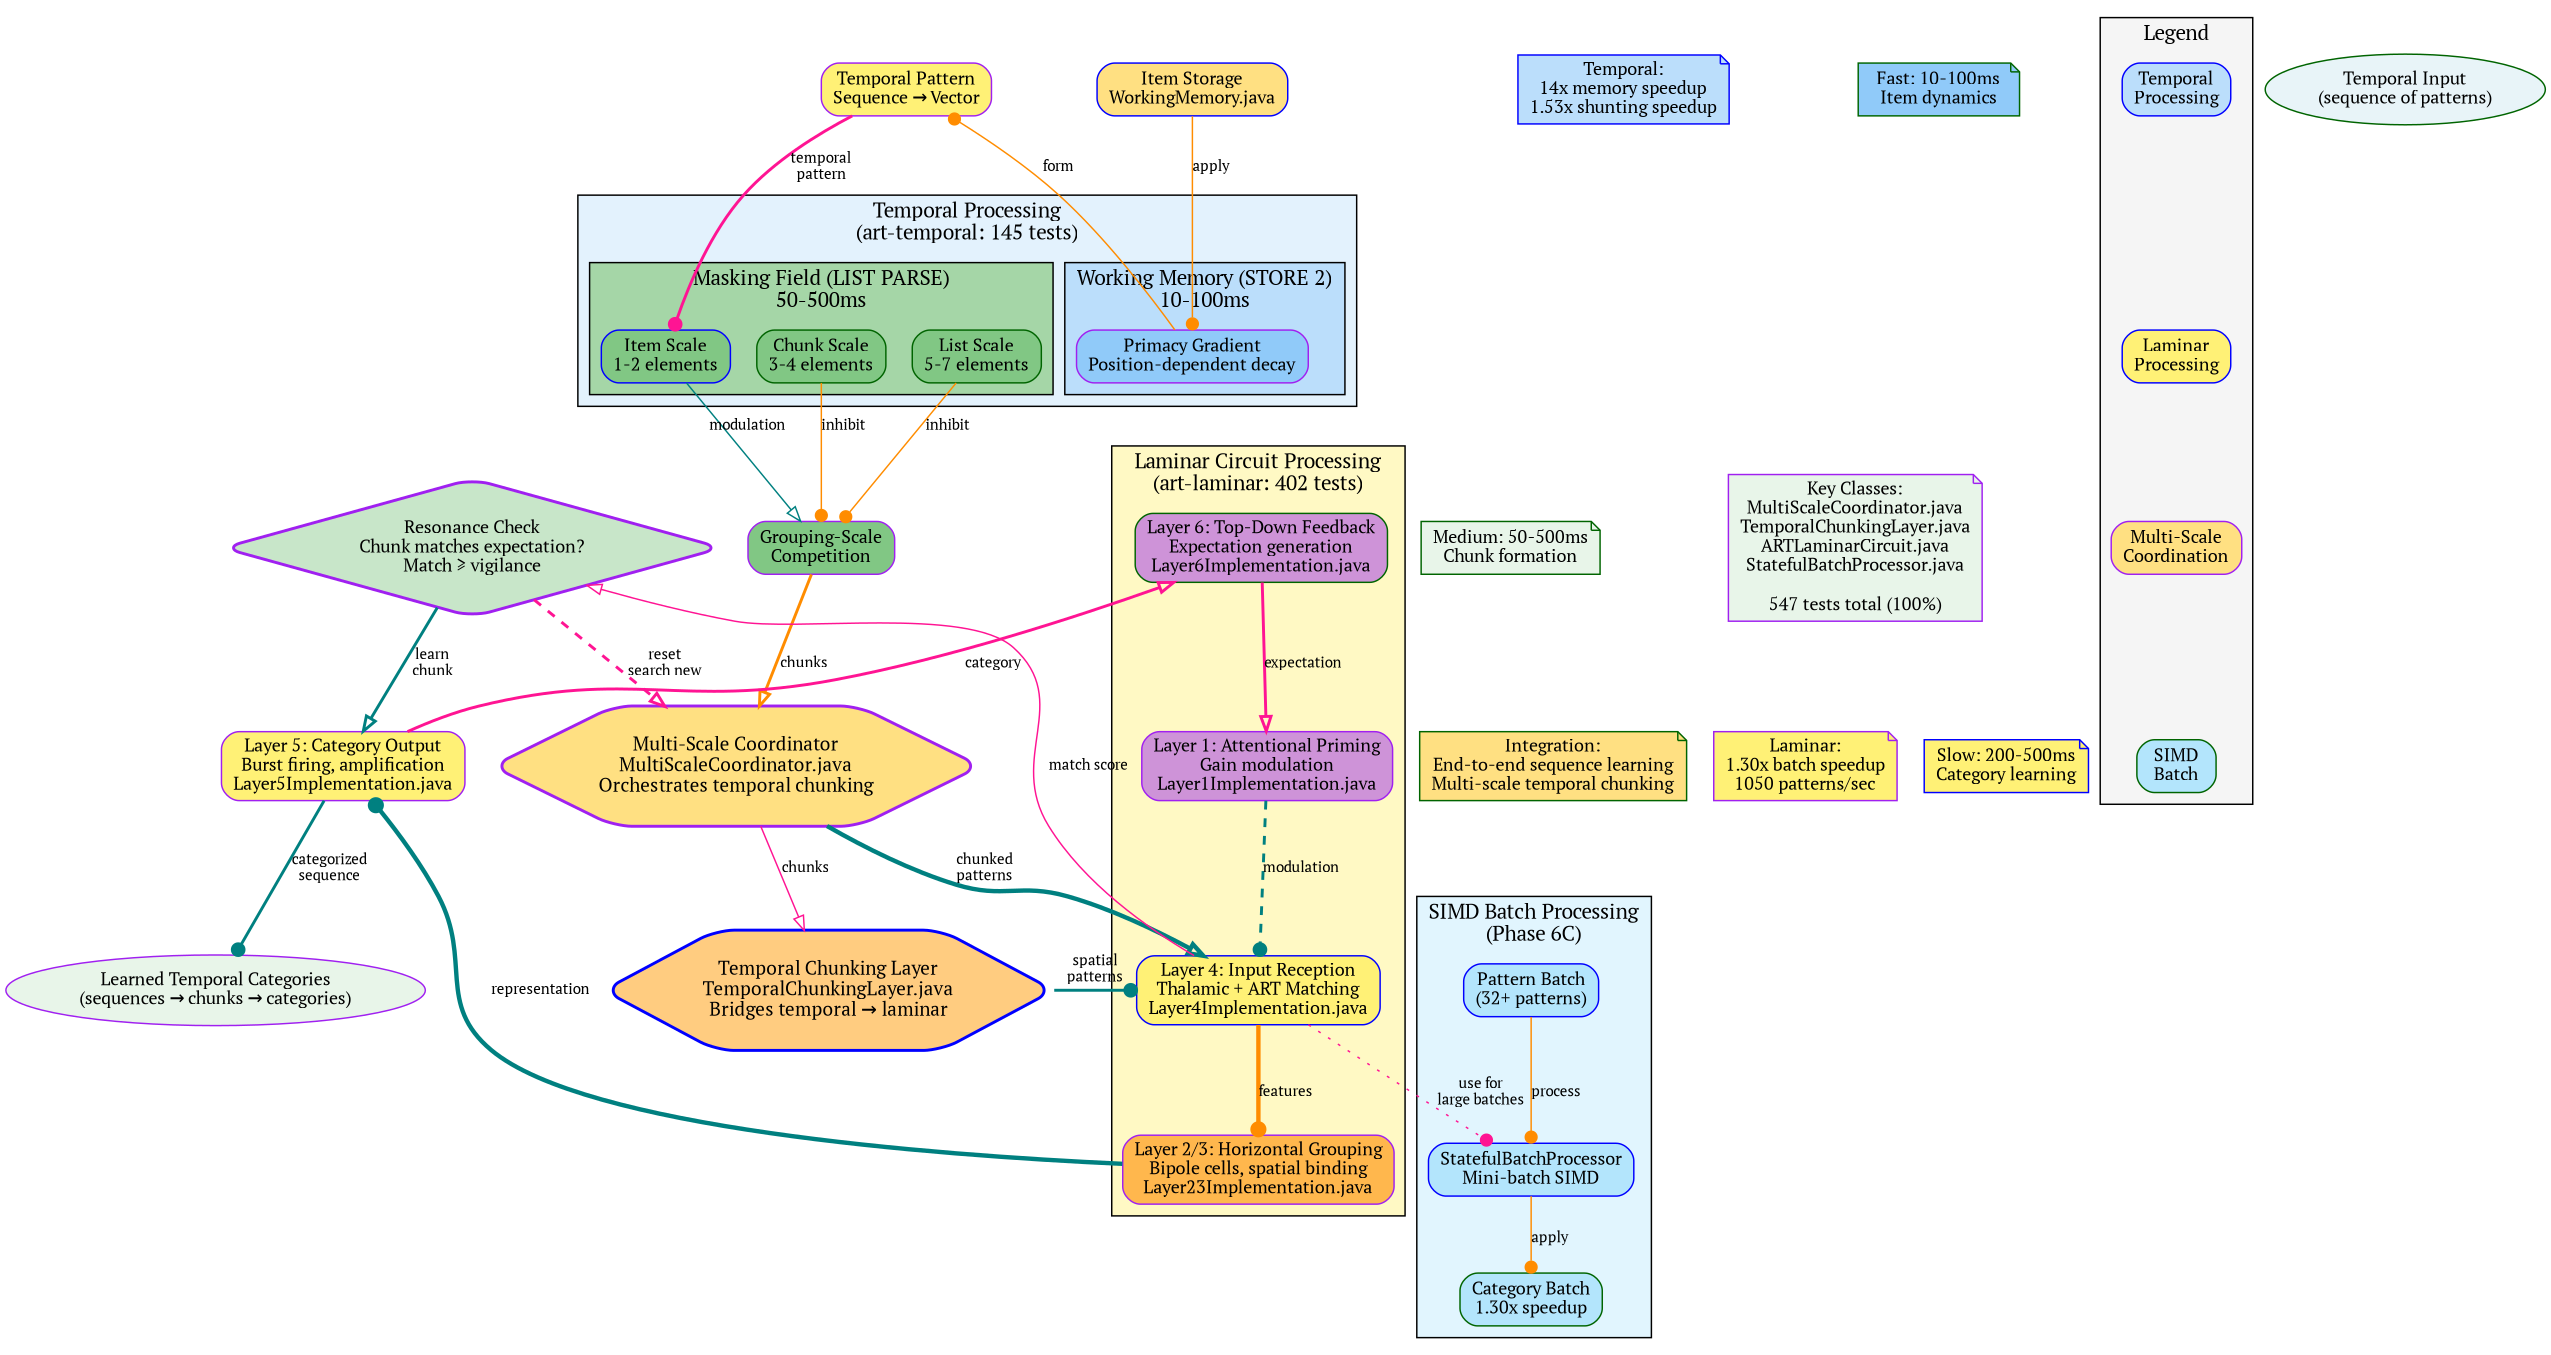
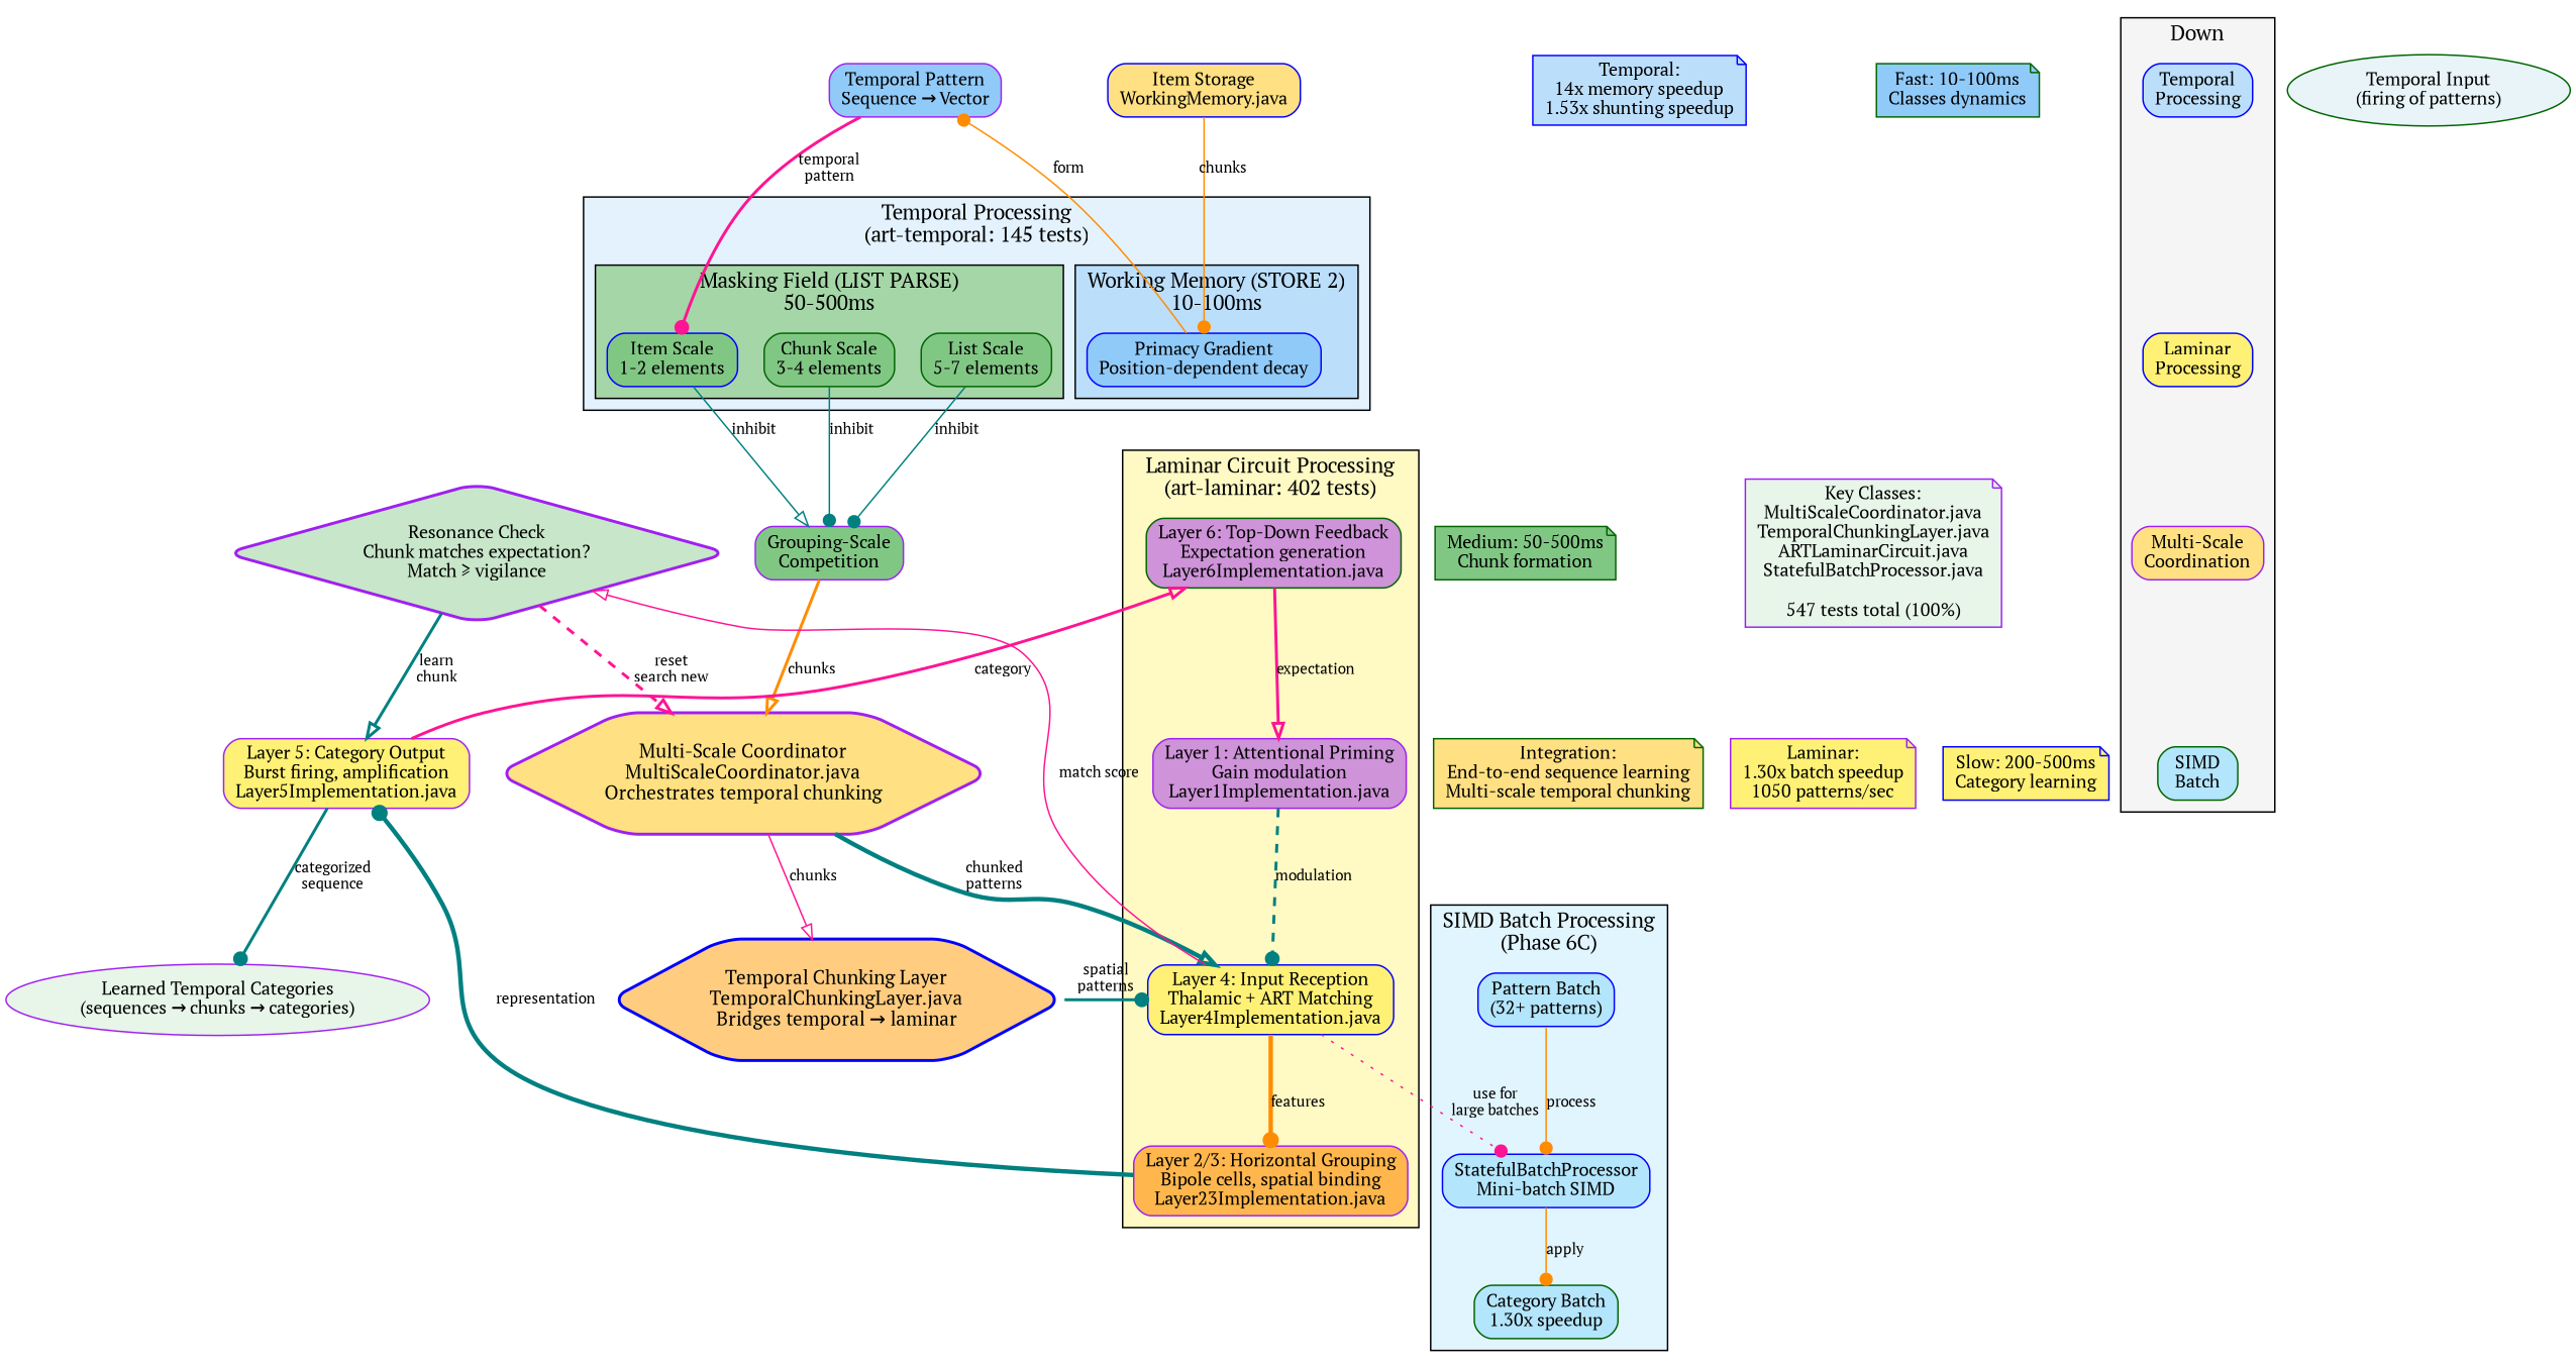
  digraph {
    fontname="PT Serif"
    rankdir=TB
    node [color=blue fillcolor="#81C784" fontname="PT Serif" fontsize=12 shape=box style="rounded,filled"]
    edge [arrowhead=dot color=teal fontname="PT Serif" fontsize=10]
    n1 [fillcolor="#FFE082" label="Item Storage\nWorkingMemory.java"]
    n2 [fillcolor="#BBDEFB" label="Temporal:\n14x memory speedup\n1.53x shunting speedup" shape=note]
-   n3 [color=purple fillcolor="#FFF176" label="Temporal Pattern\nSequence → Vector"]
-   n4 [color=darkgreen fillcolor="#90CAF9" label="Fast: 10-100ms\nItem dynamics" shape=note]
+   n3 [color=purple fillcolor="#90CAF9" label="Temporal Pattern\nSequence → Vector"]
+   n4 [color=darkgreen fillcolor="#90CAF9" label="Fast: 10-100ms\nClasses dynamics" shape=note]
    n5 [color=purple fillcolor="#FFE082" fontsize=13 label="Multi-Scale Coordinator\nMultiScaleCoordinator.java\nOrchestrates temporal chunking" penwidth=2 shape=hexagon]
    n6 [color=darkgreen fillcolor="#FFE082" label="Integration:\nEnd-to-end sequence learning\nMulti-scale temporal chunking" shape=note]
    n7 [color=purple label="Grouping-Scale\nCompetition"]
-   n8 [color=darkgreen fillcolor="#E8F5E9" label="Medium: 50-500ms\nChunk formation" shape=note]
+   n8 [color=darkgreen label="Medium: 50-500ms\nChunk formation" shape=note]
    n9 [color=purple fillcolor="#FFF176" label="Layer 5: Category Output\nBurst firing, amplification\nLayer5Implementation.java"]
    n10 [color=purple fillcolor="#FFF176" label="Laminar:\n1.30x batch speedup\n1050 patterns/sec" shape=note]
    n11 [fillcolor="#FFF176" label="Slow: 200-500ms\nCategory learning" shape=note]
    n12 [color=purple fillcolor="#C8E6C9" label="Resonance Check\nChunk matches expectation?\nMatch ≥ vigilance" penwidth=2 shape=diamond]
    n13 [color=purple fillcolor="#E8F5E9" label="Key Classes:\nMultiScaleCoordinator.java\nTemporalChunkingLayer.java\nARTLaminarCircuit.java\nStatefulBatchProcessor.java\n\n547 tests total (100%)" shape=note]
-   n14 [color=purple fillcolor="#90CAF9" label="Primacy Gradient\nPosition-dependent decay"]
+   n14 [fillcolor="#90CAF9" label="Primacy Gradient\nPosition-dependent decay"]
    n15 [label="Item Scale\n1-2 elements"]
    n16 [color=darkgreen label="Chunk Scale\n3-4 elements"]
    n17 [color=darkgreen label="List Scale\n5-7 elements"]
    n18 [fillcolor="#FFF176" label="Layer 4: Input Reception\nThalamic + ART Matching\nLayer4Implementation.java"]
    n19 [color=purple fillcolor="#FFB74D" label="Layer 2/3: Horizontal Grouping\nBipole cells, spatial binding\nLayer23Implementation.java"]
    n20 [color=darkgreen fillcolor="#CE93D8" label="Layer 6: Top-Down Feedback\nExpectation generation\nLayer6Implementation.java"]
    n21 [color=purple fillcolor="#CE93D8" label="Layer 1: Attentional Priming\nGain modulation\nLayer1Implementation.java"]
    n22 [fillcolor="#B3E5FC" label="Pattern Batch\n(32+ patterns)"]
    n23 [fillcolor="#B3E5FC" label="StatefulBatchProcessor\nMini-batch SIMD"]
    n24 [color=darkgreen fillcolor="#B3E5FC" label="Category Batch\n1.30x speedup"]
    n25 [fillcolor="#BBDEFB" label="Temporal\nProcessing"]
    n26 [fillcolor="#FFF176" label="Laminar\nProcessing"]
    n27 [color=purple fillcolor="#FFE082" label="Multi-Scale\nCoordination"]
    n28 [color=darkgreen fillcolor="#B3E5FC" label="SIMD\nBatch"]
    n29 [fillcolor="#FFCC80" fontsize=13 label="Temporal Chunking Layer\nTemporalChunkingLayer.java\nBridges temporal → laminar" penwidth=2 shape=hexagon]
    n30 [color=purple fillcolor="#E8F5E9" label="Learned Temporal Categories\n(sequences → chunks → categories)" shape=ellipse]
-   n31 [color=darkgreen fillcolor="#E8F4F8" label="Temporal Input\n(sequence of patterns)" shape=ellipse]
+   n31 [color=darkgreen fillcolor="#E8F4F8" label="Temporal Input\n(firing of patterns)" shape=ellipse]
    subgraph sub_1 {
      rank=same
      n1
      n2
    }
    subgraph sub_2 {
      rank=same
      n9
      n10
    }
    subgraph sub_3 {
      rank=same
      n3
      n4
    }
    subgraph sub_4 {
      rank=same
      n7
      n8
    }
    subgraph sub_5 {
      rank=same
      n5
      n6
    }
    subgraph sub_6 {
      rank=same
      n9
      n11
    }
    subgraph sub_7 {
      rank=same
      n12
      n13
    }
    subgraph cluster_8 {
      fillcolor="#E3F2FD"
      fontsize=14
      label="Temporal Processing\n(art-temporal: 145 tests)"
      style=filled
      subgraph cluster_9 {
        fillcolor="#BBDEFB"
        fontsize=14
        label="Working Memory (STORE 2)\n10-100ms"
        style=filled
        n14
      }
      subgraph cluster_10 {
        fillcolor="#A5D6A7"
        fontsize=14
        label="Masking Field (LIST PARSE)\n50-500ms"
        style=filled
        n15
        n16
        n17
      }
    }
    subgraph cluster_11 {
      fillcolor="#FFF9C4"
      fontsize=14
      label="Laminar Circuit Processing\n(art-laminar: 402 tests)"
      style=filled
      n18
      n19
      n20
      n21
    }
    subgraph cluster_12 {
      fillcolor="#E1F5FE"
      fontsize=14
      label="SIMD Batch Processing\n(Phase 6C)"
      style=filled
      n22
      n23
      n24
    }
    subgraph cluster_13 {
      fillcolor="#F5F5F5"
-     label=Legend
+     label=Down
      style=filled
      n25
      n26
      n27
      n28
    }
-   n1 -> n14 [color=darkorange label=apply]
+   n1 -> n14 [color=darkorange label=chunks]
    n3 -> n15 [color=deeppink label="temporal\npattern" penwidth=2]
    n5 -> n18 [arrowhead=onormal label="chunked\npatterns" penwidth=3]
    n5 -> n29 [arrowhead=onormal color=deeppink label=chunks]
    n7 -> n5 [arrowhead=onormal color=darkorange label=chunks penwidth=2]
    n9 -> n20 [arrowhead=onormal color=deeppink label=category penwidth=2]
    n9 -> n30 [label="categorized\nsequence" penwidth=2]
    n12 -> n5 [arrowhead=onormal color=deeppink label="reset\nsearch new" penwidth=2 style=dashed]
    n12 -> n9 [arrowhead=onormal label="learn\nchunk" penwidth=2]
    n14 -> n3 [color=darkorange label=form]
-   n15 -> n7 [arrowhead=onormal label=modulation]
-   n16 -> n7 [color=darkorange label=inhibit]
-   n17 -> n7 [color=darkorange label=inhibit]
+   n15 -> n7 [arrowhead=onormal label=inhibit]
+   n16 -> n7 [label=inhibit]
+   n17 -> n7 [label=inhibit]
    n18 -> n12 [arrowhead=onormal color=deeppink label="match score"]
    n18 -> n19 [color=darkorange label=features penwidth=3]
    n18 -> n23 [color=deeppink label="use for\nlarge batches" style=dotted]
    n19 -> n9 [label=representation penwidth=3]
    n20 -> n21 [arrowhead=onormal color=deeppink label=expectation penwidth=2]
    n21 -> n18 [label=modulation penwidth=2 style=dashed]
    n22 -> n23 [color=darkorange label=process]
    n23 -> n24 [color=darkorange label=apply]
    n25 -> n26 [style=invis arrowhead="" color=""]
    n26 -> n27 [style=invis arrowhead="" color=""]
    n27 -> n28 [style=invis arrowhead="" color=""]
    n29 -> n18 [label="spatial\npatterns" penwidth=2]
  }
